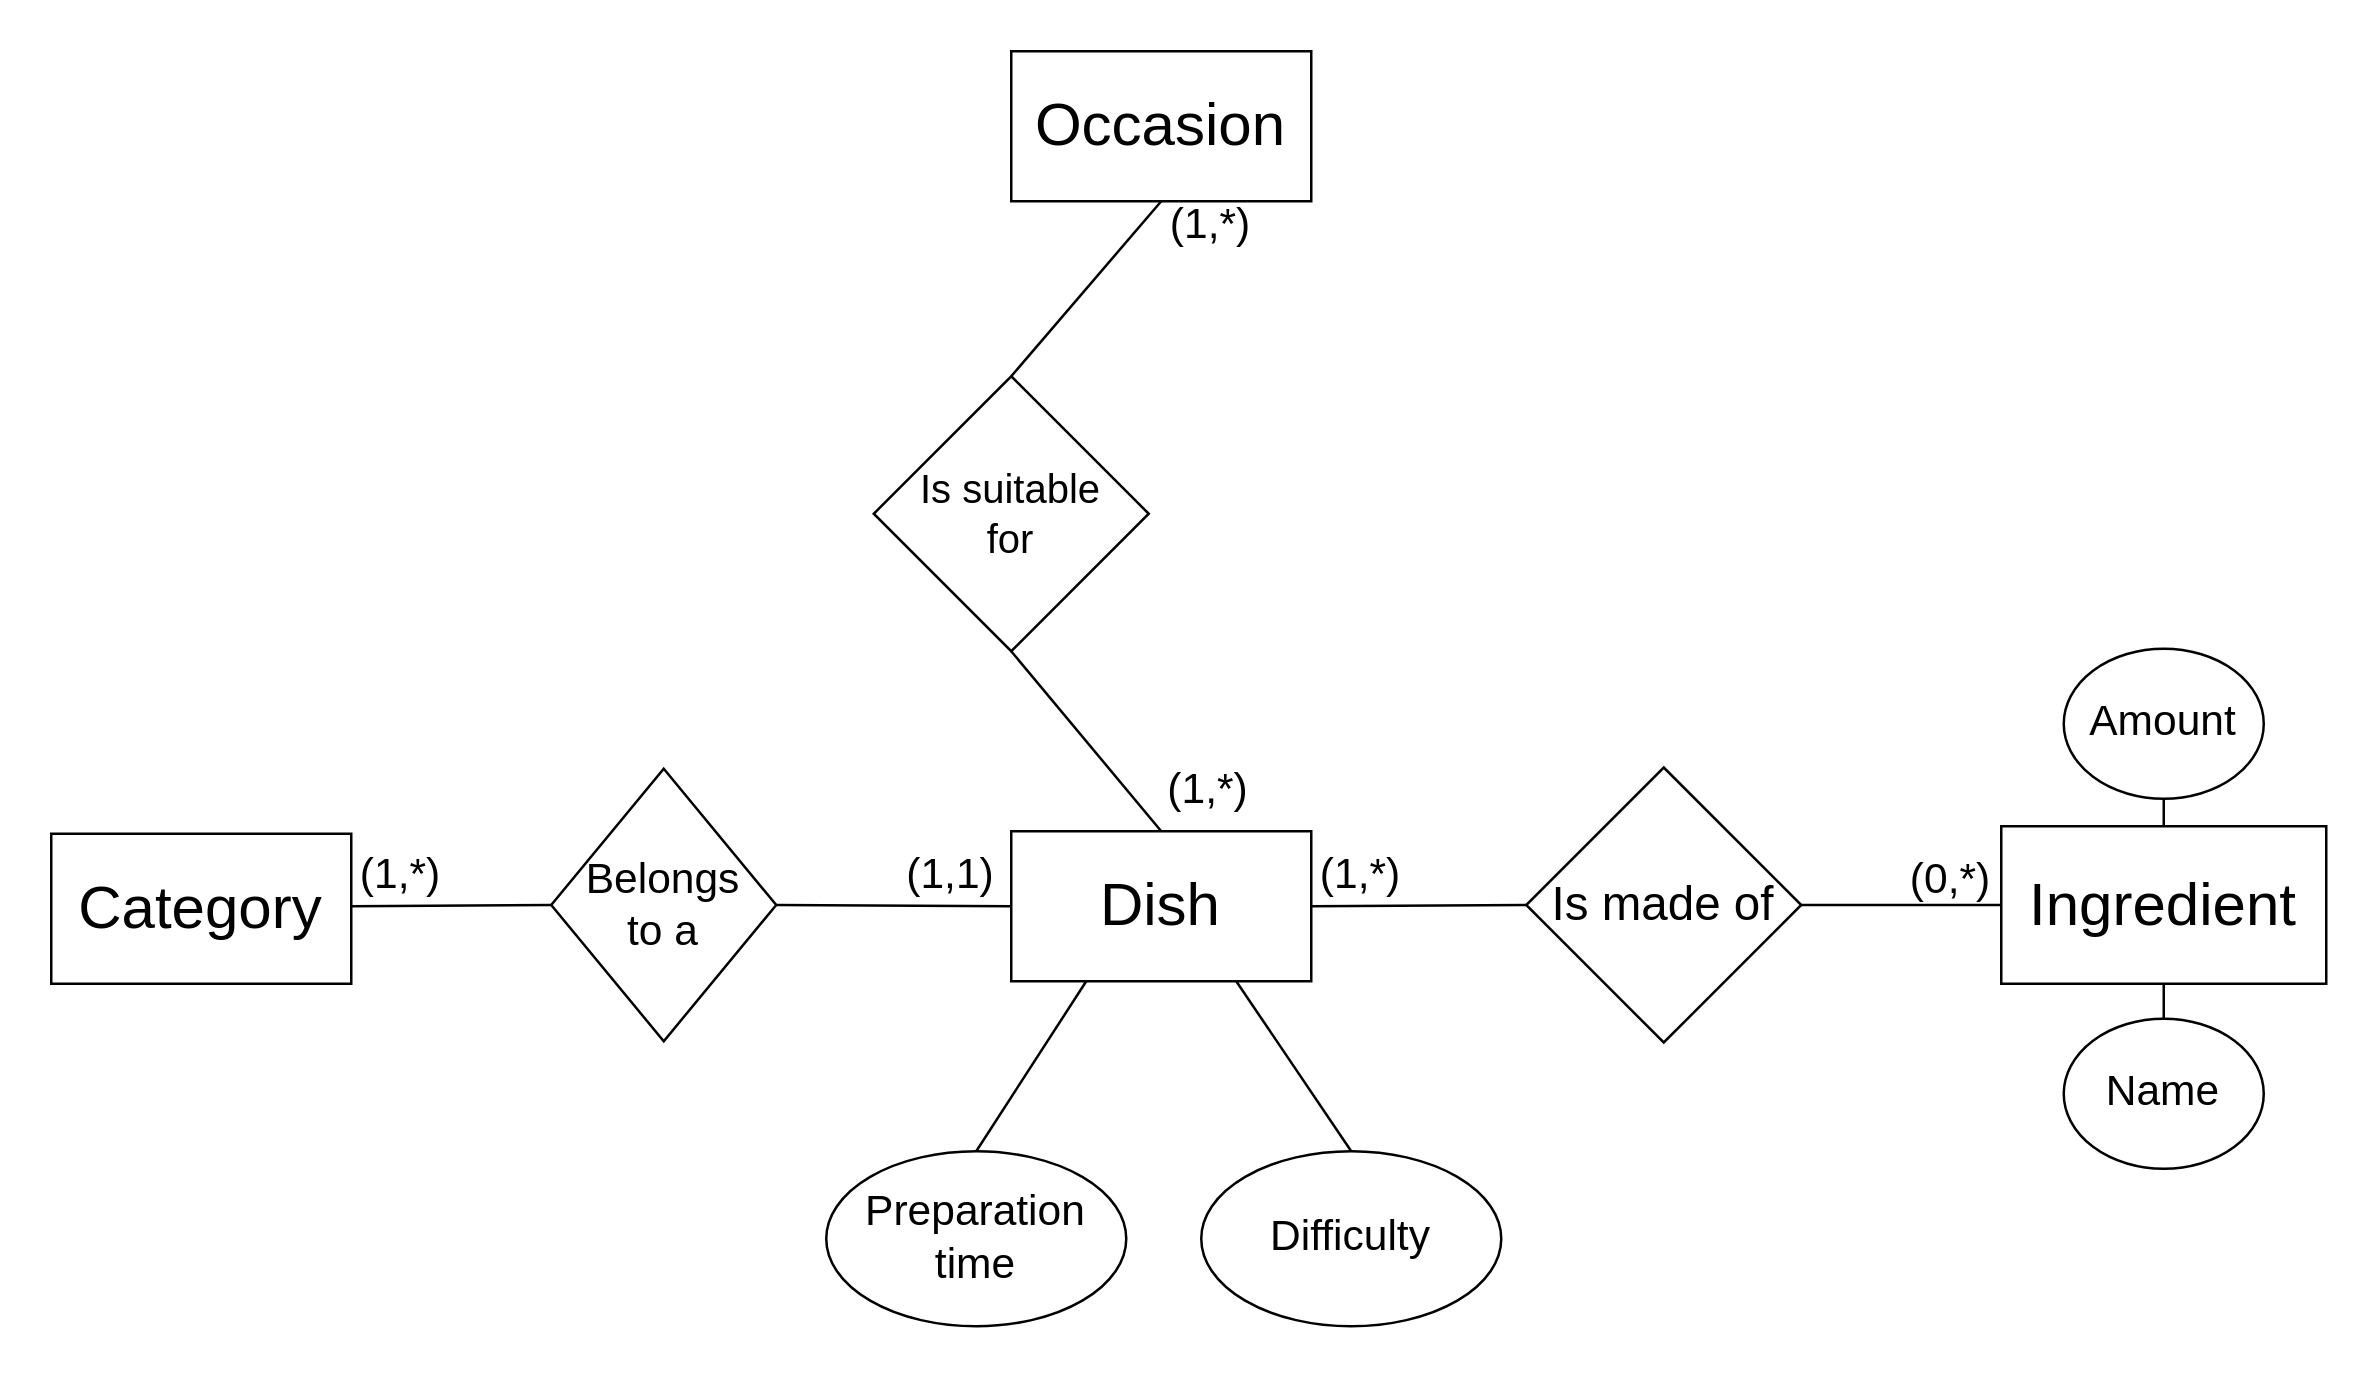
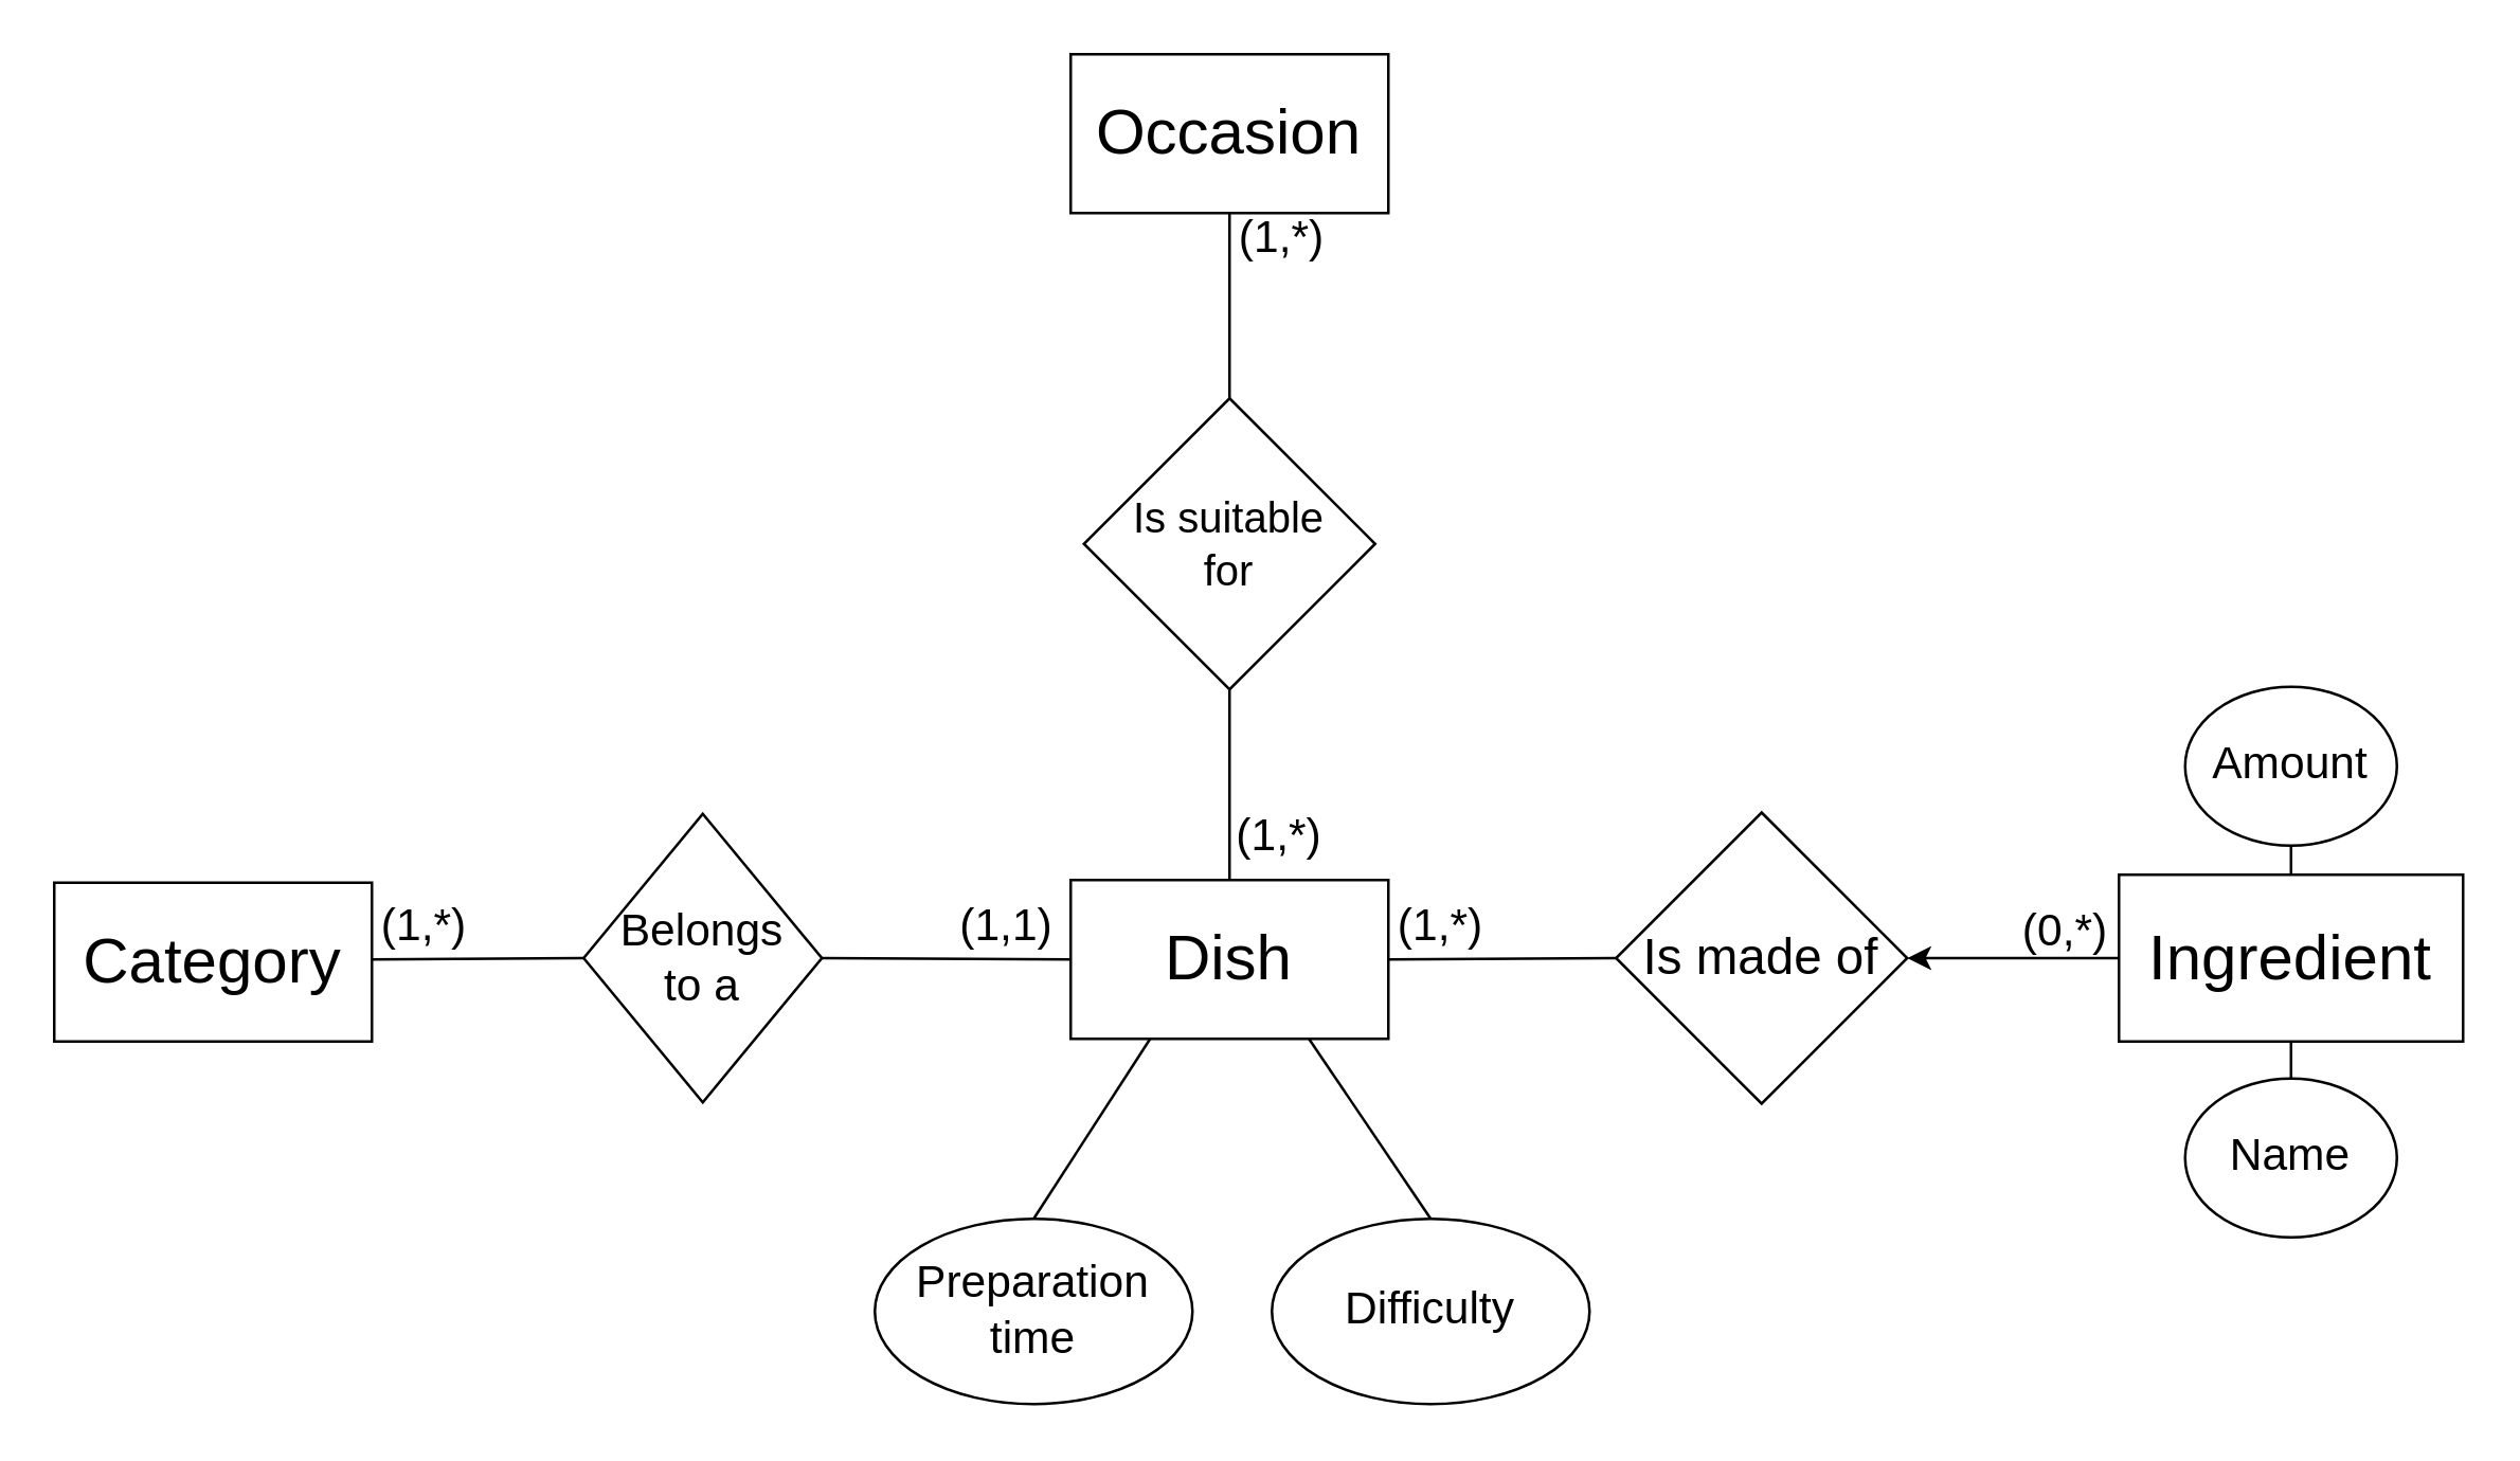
  <mxCell id="0" />
  <mxCell id="1" parent="0" />
  <mxCell id="2" value="" style="endArrow=none;html=1;entryX=1;entryY=0.5;entryDx=0;entryDy=0;exitX=0;exitY=0.5;exitDx=0;exitDy=0;" parent="1" source="8" target="10" edge="1"><mxGeometry width="50" height="50" relative="1" as="geometry"><mxPoint x="400" y="480" as="sourcePoint" /><mxPoint x="450" y="430" as="targetPoint" /></mxGeometry></mxCell>
- <mxCell id="3" value="" style="endArrow=none;html=1;entryX=1;entryY=0.5;entryDx=0;entryDy=0;exitX=0;exitY=0.5;exitDx=0;exitDy=0;" parent="1" source="5" target="8" edge="1"><mxGeometry width="50" height="50" relative="1" as="geometry"><mxPoint x="850" y="370" as="sourcePoint" /><mxPoint x="450" y="430" as="targetPoint" /></mxGeometry></mxCell>
+ <mxCell id="3" value="" style="endArrow=classic;html=1;entryX=1;entryY=0.5;entryDx=0;entryDy=0;exitX=0;exitY=0.5;exitDx=0;exitDy=0;" parent="1" source="5" target="8" edge="1"><mxGeometry width="50" height="50" relative="1" as="geometry"><mxPoint x="850" y="370" as="sourcePoint" /><mxPoint x="450" y="430" as="targetPoint" /></mxGeometry></mxCell>
  <mxCell id="4" value="" style="group" parent="1" vertex="1" connectable="0"><mxGeometry x="750" y="330" width="180" height="63" as="geometry" /></mxCell>
  <mxCell id="5" value="&lt;font style=&quot;font-size: 24px&quot;&gt;Ingredient&lt;/font&gt;" style="rounded=0;whiteSpace=wrap;html=1;" parent="4" vertex="1"><mxGeometry x="50" width="130" height="63" as="geometry" /></mxCell>
  <mxCell id="6" value="&lt;font style=&quot;font-size: 17px&quot;&gt;(0,*)&lt;/font&gt;" style="text;html=1;strokeColor=none;fillColor=none;align=center;verticalAlign=middle;whiteSpace=wrap;rounded=0;" parent="4" vertex="1"><mxGeometry x="10" y="12" width="40" height="20" as="geometry" /></mxCell>
  <mxCell id="7" value="" style="group" parent="1" vertex="1" connectable="0"><mxGeometry x="610" y="306.5" width="130" height="110" as="geometry" /></mxCell>
  <mxCell id="8" value="&lt;div&gt;&lt;span style=&quot;font-size: 19px&quot;&gt;Is made of&lt;/span&gt;&lt;/div&gt;" style="rhombus;whiteSpace=wrap;html=1;" parent="7" vertex="1"><mxGeometry width="110" height="110.0" as="geometry" /></mxCell>
  <mxCell id="9" value="" style="group" parent="1" vertex="1" connectable="0"><mxGeometry x="404" y="332" width="160" height="60" as="geometry" /></mxCell>
  <mxCell id="10" value="&lt;font style=&quot;font-size: 24px&quot;&gt;Dish&lt;/font&gt;" style="rounded=0;whiteSpace=wrap;html=1;" parent="9" vertex="1"><mxGeometry width="120" height="60" as="geometry" /></mxCell>
  <mxCell id="11" value="&lt;font style=&quot;font-size: 17px&quot;&gt;(1,*)&lt;/font&gt;" style="text;html=1;strokeColor=none;fillColor=none;align=center;verticalAlign=middle;whiteSpace=wrap;rounded=0;" parent="9" vertex="1"><mxGeometry x="120" y="8" width="40" height="20" as="geometry" /></mxCell>
  <mxCell id="12" value="&lt;font style=&quot;font-size: 17px&quot;&gt;Belongs&lt;br&gt;to a&lt;br&gt;&lt;/font&gt;" style="rhombus;whiteSpace=wrap;html=1;" parent="1" vertex="1"><mxGeometry x="220" y="307" width="90" height="109" as="geometry" /></mxCell>
  <mxCell id="13" value="" style="endArrow=none;html=1;entryX=1;entryY=0.5;entryDx=0;entryDy=0;exitX=0;exitY=0.5;exitDx=0;exitDy=0;" parent="1" source="10" target="12" edge="1"><mxGeometry width="50" height="50" relative="1" as="geometry"><mxPoint x="230" y="480" as="sourcePoint" /><mxPoint x="280" y="430" as="targetPoint" /></mxGeometry></mxCell>
  <mxCell id="14" value="" style="endArrow=none;html=1;entryX=0;entryY=0.5;entryDx=0;entryDy=0;" parent="1" target="12" edge="1"><mxGeometry width="50" height="50" relative="1" as="geometry"><mxPoint x="140" y="362" as="sourcePoint" /><mxPoint x="290" y="430" as="targetPoint" /></mxGeometry></mxCell>
  <mxCell id="15" value="&lt;font style=&quot;font-size: 24px&quot;&gt;Category&lt;/font&gt;" style="rounded=0;whiteSpace=wrap;html=1;" parent="1" vertex="1"><mxGeometry x="20" y="333" width="120" height="60" as="geometry" /></mxCell>
  <mxCell id="16" value="&lt;font style=&quot;font-size: 17px&quot;&gt;(1,1)&lt;/font&gt;" style="text;html=1;strokeColor=none;fillColor=none;align=center;verticalAlign=middle;whiteSpace=wrap;rounded=0;" parent="1" vertex="1"><mxGeometry x="360" y="340" width="40" height="20" as="geometry" /></mxCell>
  <mxCell id="17" value="&lt;font style=&quot;font-size: 17px&quot;&gt;(1,*)&lt;/font&gt;" style="text;html=1;strokeColor=none;fillColor=none;align=center;verticalAlign=middle;whiteSpace=wrap;rounded=0;" parent="1" vertex="1"><mxGeometry x="140" y="340" width="40" height="20" as="geometry" /></mxCell>
- <mxCell id="18" value="&lt;div style=&quot;font-size: 16px;&quot;&gt;&lt;span style=&quot;font-size: 16px;&quot;&gt;Is suitable&lt;/span&gt;&lt;/div&gt;&lt;div style=&quot;font-size: 16px;&quot;&gt;&lt;span style=&quot;font-size: 16px;&quot;&gt;for&lt;/span&gt;&lt;/div&gt;" style="rhombus;whiteSpace=wrap;html=1;fontSize=16;" parent="1" vertex="1"><mxGeometry x="349" y="150" width="110" height="110" as="geometry" /></mxCell>
+ <mxCell id="18" value="&lt;div style=&quot;font-size: 16px;&quot;&gt;&lt;span style=&quot;font-size: 16px;&quot;&gt;Is suitable&lt;/span&gt;&lt;/div&gt;&lt;div style=&quot;font-size: 16px;&quot;&gt;&lt;span style=&quot;font-size: 16px;&quot;&gt;for&lt;/span&gt;&lt;/div&gt;" style="rhombus;whiteSpace=wrap;html=1;fontSize=16;" parent="1" vertex="1"><mxGeometry x="409" y="150" width="110" height="110" as="geometry" /></mxCell>
  <mxCell id="19" value="" style="endArrow=none;html=1;entryX=0.5;entryY=1;entryDx=0;entryDy=0;exitX=0.5;exitY=0;exitDx=0;exitDy=0;" parent="1" source="10" target="18" edge="1"><mxGeometry width="50" height="50" relative="1" as="geometry"><mxPoint x="20" y="480" as="sourcePoint" /><mxPoint x="70" y="430" as="targetPoint" /></mxGeometry></mxCell>
  <mxCell id="20" value="&lt;font style=&quot;font-size: 24px&quot;&gt;Occasion&lt;/font&gt;" style="rounded=0;whiteSpace=wrap;html=1;" parent="1" vertex="1"><mxGeometry x="404" y="20" width="120" height="60" as="geometry" /></mxCell>
  <mxCell id="21" value="" style="endArrow=none;html=1;entryX=0.5;entryY=1;entryDx=0;entryDy=0;exitX=0.5;exitY=0;exitDx=0;exitDy=0;" parent="1" source="18" target="20" edge="1"><mxGeometry width="50" height="50" relative="1" as="geometry"><mxPoint x="20" y="480" as="sourcePoint" /><mxPoint x="70" y="430" as="targetPoint" /></mxGeometry></mxCell>
  <mxCell id="22" value="&lt;font style=&quot;font-size: 17px&quot;&gt;(1,*)&lt;/font&gt;" style="text;html=1;strokeColor=none;fillColor=none;align=center;verticalAlign=middle;whiteSpace=wrap;rounded=0;" parent="1" vertex="1"><mxGeometry x="464" y="80" width="40" height="20" as="geometry" /></mxCell>
  <mxCell id="23" value="&lt;font style=&quot;font-size: 17px&quot;&gt;(1,*)&lt;/font&gt;" style="text;html=1;strokeColor=none;fillColor=none;align=center;verticalAlign=middle;whiteSpace=wrap;rounded=0;" parent="1" vertex="1"><mxGeometry x="462.5" y="306" width="40" height="20" as="geometry" /></mxCell>
  <mxCell id="24" style="rounded=0;orthogonalLoop=1;jettySize=auto;html=1;exitX=0.5;exitY=0;exitDx=0;exitDy=0;entryX=0.25;entryY=1;entryDx=0;entryDy=0;endArrow=none;endFill=0;" edge="1" parent="1" source="25" target="10"><mxGeometry relative="1" as="geometry" /></mxCell>
  <mxCell id="25" value="&lt;font style=&quot;font-size: 17px&quot;&gt;Preparation time&lt;br&gt;&lt;/font&gt;" style="ellipse;whiteSpace=wrap;html=1;" parent="1" vertex="1"><mxGeometry x="330" y="460" width="120" height="70" as="geometry" /></mxCell>
  <mxCell id="26" value="&lt;font style=&quot;font-size: 17px&quot;&gt;Difficulty&lt;/font&gt;" style="ellipse;whiteSpace=wrap;html=1;" parent="1" vertex="1"><mxGeometry x="480" y="460" width="120" height="70" as="geometry" /></mxCell>
  <mxCell id="27" value="" style="endArrow=none;html=1;exitX=0.5;exitY=0;exitDx=0;exitDy=0;" parent="1" source="26" edge="1"><mxGeometry width="50" height="50" relative="1" as="geometry"><mxPoint x="20" y="630" as="sourcePoint" /><mxPoint x="494" y="392" as="targetPoint" /></mxGeometry></mxCell>
  <mxCell id="28" value="&lt;font style=&quot;font-size: 17px&quot;&gt;Amount&lt;/font&gt;" style="ellipse;whiteSpace=wrap;html=1;" parent="1" vertex="1"><mxGeometry x="825" y="259" width="80" height="60" as="geometry" /></mxCell>
  <mxCell id="29" value="" style="endArrow=none;html=1;entryX=0.5;entryY=1;entryDx=0;entryDy=0;" parent="1" source="5" target="28" edge="1"><mxGeometry width="50" height="50" relative="1" as="geometry"><mxPoint x="800" y="319" as="sourcePoint" /><mxPoint x="850" y="269" as="targetPoint" /></mxGeometry></mxCell>
  <mxCell id="30" value="&lt;span style=&quot;font-size: 17px&quot;&gt;Name&lt;/span&gt;" style="ellipse;whiteSpace=wrap;html=1;" parent="1" vertex="1"><mxGeometry x="825" y="407" width="80" height="60" as="geometry" /></mxCell>
  <mxCell id="31" value="" style="endArrow=none;html=1;entryX=0.5;entryY=1;entryDx=0;entryDy=0;exitX=0.5;exitY=0;exitDx=0;exitDy=0;" parent="1" source="30" target="5" edge="1"><mxGeometry width="50" height="50" relative="1" as="geometry"><mxPoint x="790" y="469" as="sourcePoint" /><mxPoint x="840" y="419" as="targetPoint" /></mxGeometry></mxCell>
